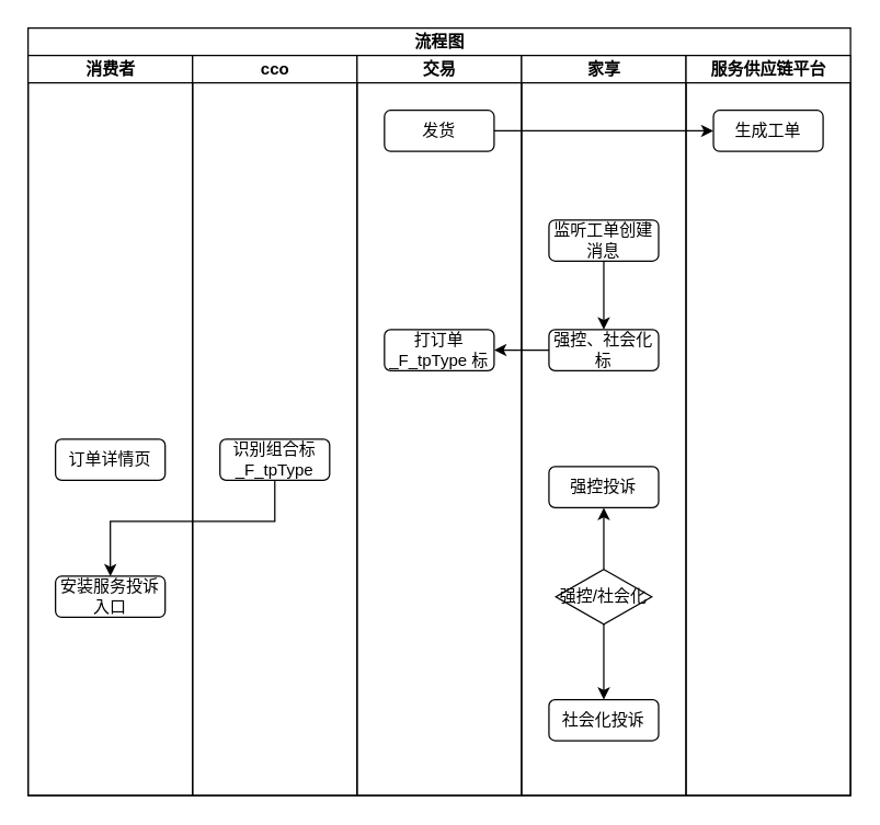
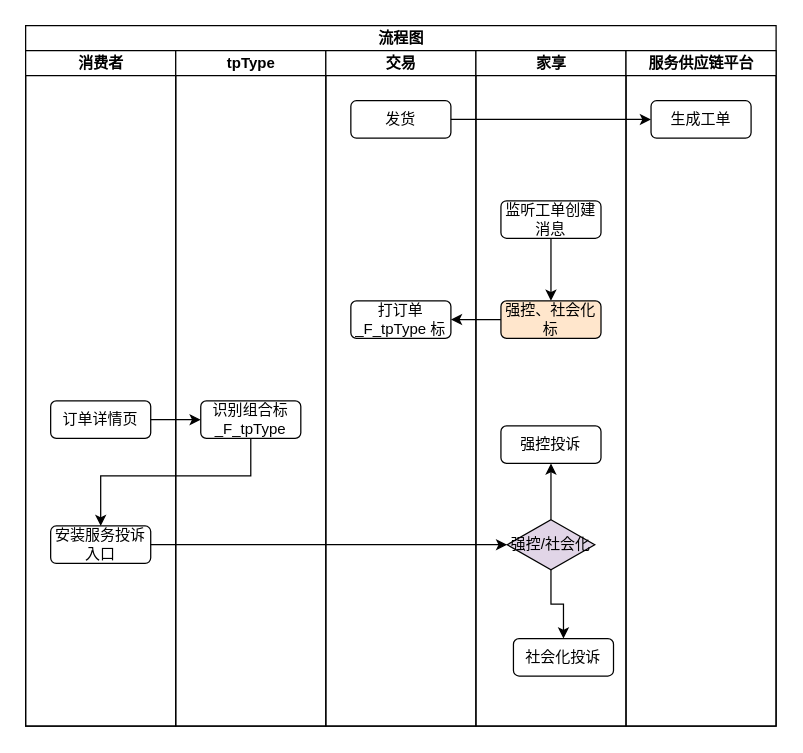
  <mxCell id="0" />
  <mxCell id="1" parent="0" />
  <mxCell id="2" value="流程图" style="swimlane;childLayout=stackLayout;resizeParent=1;resizeParentMax=0;startSize=20;html=1;" vertex="1" parent="1"><mxGeometry x="20" y="20" width="600" height="560" as="geometry" /></mxCell>
  <mxCell id="3" value="消费者" style="swimlane;startSize=20;html=1;" vertex="1" parent="2"><mxGeometry y="20" width="120" height="540" as="geometry" /></mxCell>
  <mxCell id="4" value="订单详情页" style="rounded=1;whiteSpace=wrap;html=1;" vertex="1" parent="3"><mxGeometry x="20" y="280" width="80" height="30" as="geometry" /></mxCell>
  <mxCell id="5" value="安装服务投诉入口" style="rounded=1;whiteSpace=wrap;html=1;" vertex="1" parent="3"><mxGeometry x="20" y="380" width="80" height="30" as="geometry" /></mxCell>
- <mxCell id="6" value="cco" style="swimlane;startSize=20;html=1;" vertex="1" parent="2"><mxGeometry x="120" y="20" width="120" height="540" as="geometry" /></mxCell>
+ <mxCell id="6" value="tpType" style="swimlane;startSize=20;html=1;" vertex="1" parent="2"><mxGeometry x="120" y="20" width="120" height="540" as="geometry" /></mxCell>
  <mxCell id="7" value="识别组合标&lt;br&gt;_F_tpType" style="rounded=1;whiteSpace=wrap;html=1;" vertex="1" parent="6"><mxGeometry x="20" y="280" width="80" height="30" as="geometry" /></mxCell>
  <mxCell id="8" value="交易" style="swimlane;startSize=20;html=1;" vertex="1" parent="2"><mxGeometry x="240" y="20" width="120" height="540" as="geometry" /></mxCell>
  <mxCell id="9" value="发货" style="rounded=1;whiteSpace=wrap;html=1;" vertex="1" parent="8"><mxGeometry x="20" y="40" width="80" height="30" as="geometry" /></mxCell>
  <mxCell id="10" value="打订单_F_tpType 标" style="rounded=1;whiteSpace=wrap;html=1;" vertex="1" parent="8"><mxGeometry x="20" y="200" width="80" height="30" as="geometry" /></mxCell>
  <mxCell id="11" value="家享" style="swimlane;startSize=20;html=1;" vertex="1" parent="2"><mxGeometry x="360" y="20" width="120" height="540" as="geometry" /></mxCell>
  <mxCell id="12" style="edgeStyle=orthogonalEdgeStyle;rounded=0;orthogonalLoop=1;jettySize=auto;html=1;entryX=0.5;entryY=0;entryDx=0;entryDy=0;" edge="1" parent="11" source="13" target="14"><mxGeometry relative="1" as="geometry" /></mxCell>
  <mxCell id="13" value="监听工单创建消息" style="rounded=1;whiteSpace=wrap;html=1;" vertex="1" parent="11"><mxGeometry x="20" y="120" width="80" height="30" as="geometry" /></mxCell>
- <mxCell id="14" value="强控、社会化标" style="rounded=1;whiteSpace=wrap;html=1;" vertex="1" parent="11"><mxGeometry x="20" y="200" width="80" height="30" as="geometry" /></mxCell>
+ <mxCell id="14" value="强控、社会化标" style="rounded=1;whiteSpace=wrap;html=1;fillColor=#ffe6cc;" vertex="1" parent="11"><mxGeometry x="20" y="200" width="80" height="30" as="geometry" /></mxCell>
  <mxCell id="15" style="edgeStyle=orthogonalEdgeStyle;rounded=0;orthogonalLoop=1;jettySize=auto;html=1;entryX=0.5;entryY=1;entryDx=0;entryDy=0;" edge="1" parent="11" source="16" target="19"><mxGeometry relative="1" as="geometry" /></mxCell>
- <mxCell id="16" value="强控/社会化" style="rhombus;whiteSpace=wrap;html=1;" vertex="1" parent="11"><mxGeometry x="25" y="375" width="70" height="40" as="geometry" /></mxCell>
- <mxCell id="17" value="社会化投诉" style="rounded=1;whiteSpace=wrap;html=1;" vertex="1" parent="11"><mxGeometry x="20" y="470" width="80" height="30" as="geometry" /></mxCell>
+ <mxCell id="16" value="强控/社会化" style="rhombus;whiteSpace=wrap;html=1;fillColor=#e1d5e7;" vertex="1" parent="11"><mxGeometry x="25" y="375" width="70" height="40" as="geometry" /></mxCell>
+ <mxCell id="17" value="社会化投诉" style="rounded=1;whiteSpace=wrap;html=1;" vertex="1" parent="11"><mxGeometry x="30" y="470" width="80" height="30" as="geometry" /></mxCell>
  <mxCell id="18" style="edgeStyle=orthogonalEdgeStyle;rounded=0;orthogonalLoop=1;jettySize=auto;html=1;entryX=0.5;entryY=0;entryDx=0;entryDy=0;" edge="1" parent="11" source="16" target="17"><mxGeometry relative="1" as="geometry" /></mxCell>
  <mxCell id="19" value="强控投诉" style="rounded=1;whiteSpace=wrap;html=1;" vertex="1" parent="11"><mxGeometry x="20" y="300" width="80" height="30" as="geometry" /></mxCell>
  <mxCell id="20" value="服务供应链平台" style="swimlane;startSize=20;html=1;" vertex="1" parent="2"><mxGeometry x="480" y="20" width="120" height="540" as="geometry" /></mxCell>
  <mxCell id="21" value="生成工单" style="rounded=1;whiteSpace=wrap;html=1;" vertex="1" parent="20"><mxGeometry x="20" y="40" width="80" height="30" as="geometry" /></mxCell>
  <mxCell id="22" style="edgeStyle=orthogonalEdgeStyle;rounded=0;orthogonalLoop=1;jettySize=auto;html=1;entryX=0;entryY=0.5;entryDx=0;entryDy=0;" edge="1" parent="2" source="9" target="21"><mxGeometry relative="1" as="geometry" /></mxCell>
  <mxCell id="23" style="edgeStyle=orthogonalEdgeStyle;rounded=0;orthogonalLoop=1;jettySize=auto;html=1;entryX=1;entryY=0.5;entryDx=0;entryDy=0;" edge="1" parent="2" source="14" target="10"><mxGeometry relative="1" as="geometry" /></mxCell>
+ <mxCell id="24" style="edgeStyle=orthogonalEdgeStyle;rounded=0;orthogonalLoop=1;jettySize=auto;html=1;entryX=0;entryY=0.5;entryDx=0;entryDy=0;" edge="1" parent="2" source="4" target="7"><mxGeometry relative="1" as="geometry" /></mxCell>
  <mxCell id="25" style="edgeStyle=orthogonalEdgeStyle;rounded=0;orthogonalLoop=1;jettySize=auto;html=1;entryX=0.5;entryY=0;entryDx=0;entryDy=0;" edge="1" parent="2" source="7" target="5"><mxGeometry relative="1" as="geometry"><Array as="points"><mxPoint x="180" y="360" /><mxPoint x="60" y="360" /></Array></mxGeometry></mxCell>
+ <mxCell id="26" style="edgeStyle=orthogonalEdgeStyle;rounded=0;orthogonalLoop=1;jettySize=auto;html=1;entryX=0;entryY=0.5;entryDx=0;entryDy=0;" edge="1" parent="2" source="5" target="16"><mxGeometry relative="1" as="geometry" /></mxCell>
